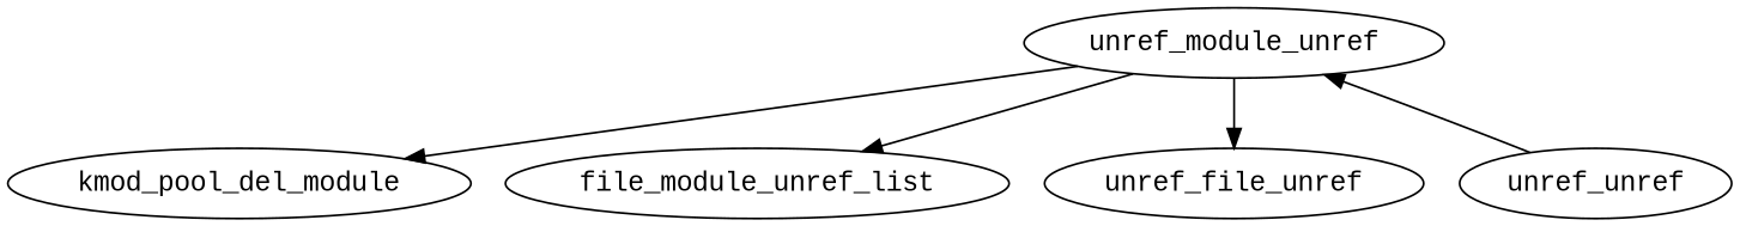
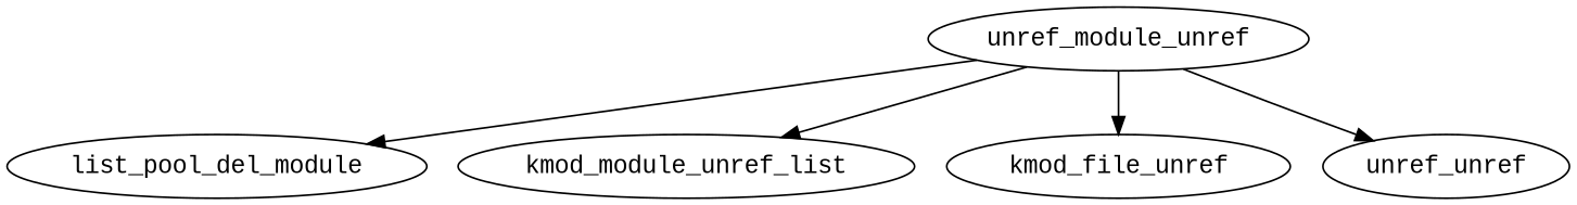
  digraph {
    fontname="Liberation Mono"
    node [fontname="Liberation Mono"]
    edge [fontname="Liberation Mono"]
    n1 [label=unref_module_unref]
-   kmod_pool_del_module
-   kmod_module_unref_list [label=file_module_unref_list]
-   kmod_file_unref [label=unref_file_unref]
+   kmod_pool_del_module [label=list_pool_del_module]
+   kmod_module_unref_list
+   kmod_file_unref
    n5 [label=unref_unref]
    n1 -> kmod_pool_del_module
    n1 -> kmod_module_unref_list
    n1 -> kmod_file_unref
-   n5 -> n1
+   n1 -> n5
  }
